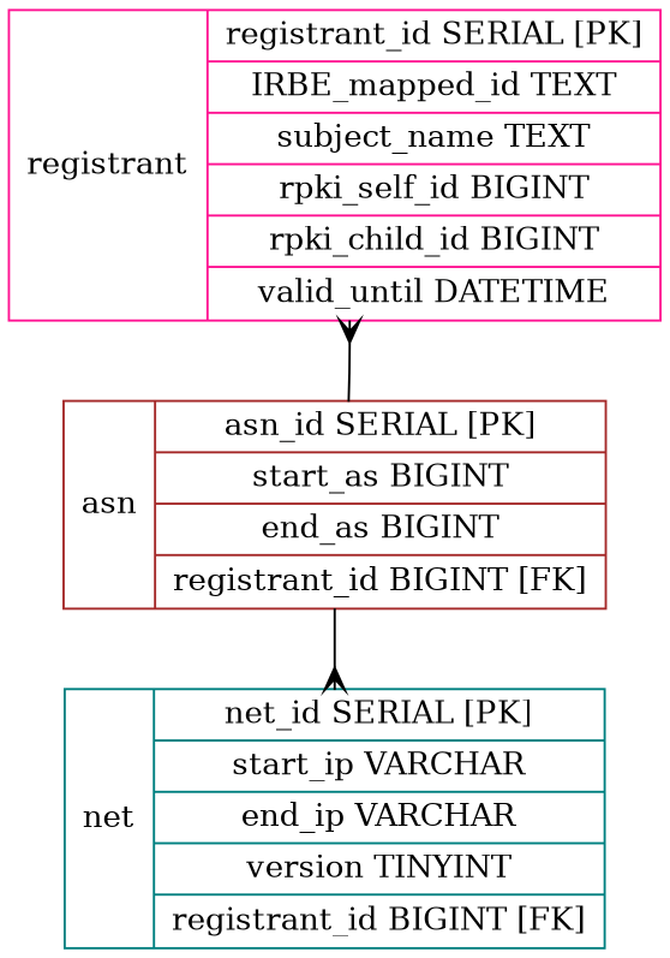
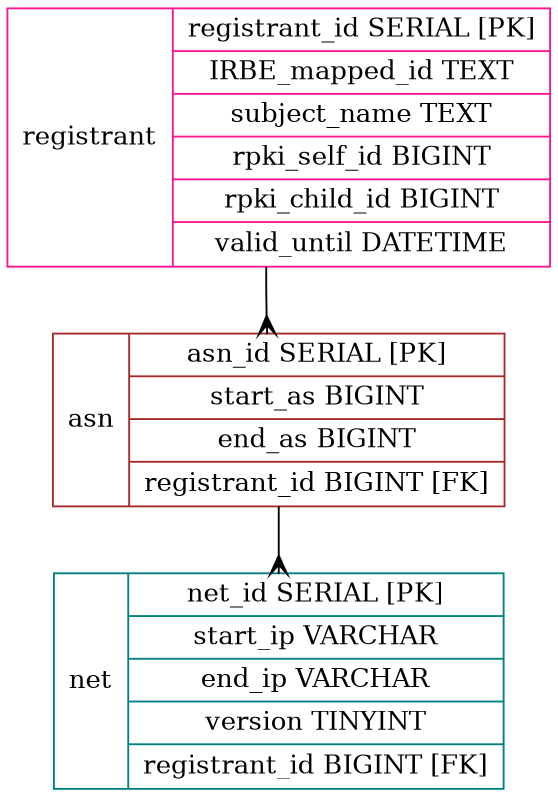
  digraph {
    bgcolor=white
    node [fillcolor=white shape=record style=filled]
    edge [arrowhead=crow arrowtail=none]
    n1 [color=deeppink label="registrant|{registrant_id\ SERIAL\ \[PK\]|IRBE_mapped_id\ TEXT|subject_name\ TEXT|rpki_self_id\ BIGINT|rpki_child_id\ BIGINT|valid_until\ DATETIME}"]
    n2 [color=brown label="asn|{asn_id\ SERIAL\ \[PK\]|start_as\ BIGINT|end_as\ BIGINT|registrant_id\ BIGINT\ \[FK\]}"]
    n3 [color=teal label="net|{net_id\ SERIAL\ \[PK\]|start_ip\ VARCHAR|end_ip\ VARCHAR|version\ TINYINT|registrant_id\ BIGINT\ \[FK\]}"]
-   n2 -> n1
+   n1 -> n2
    n2 -> n3
  }
